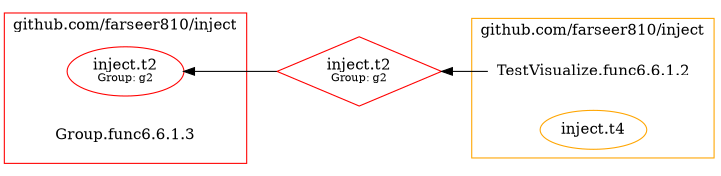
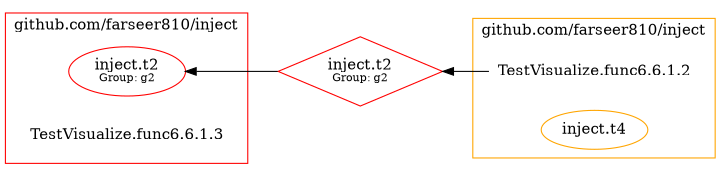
  digraph {
    compound=true
    rankdir=RL
    n1 [color=red label=<inject.t2<BR /><FONT POINT-SIZE="10">Group: g2</FONT>>]
-   n2 [label="Group.func6.6.1.3" shape=plaintext]
+   n2 [label="TestVisualize.func6.6.1.3" shape=plaintext]
    n3 [label="TestVisualize.func6.6.1.2" shape=plaintext]
    n4 [color=orange label="inject.t4"]
    n5 [color=red label=<inject.t2<BR /><FONT POINT-SIZE="10">Group: g2</FONT>> shape=diamond]
    subgraph cluster_1 {
      color=red
      label="github.com/farseer810/inject"
      n1
      n2
    }
    subgraph cluster_2 {
      color=orange
      label="github.com/farseer810/inject"
      n3
      n4
    }
    n3 -> n5
    n5 -> n1
  }
